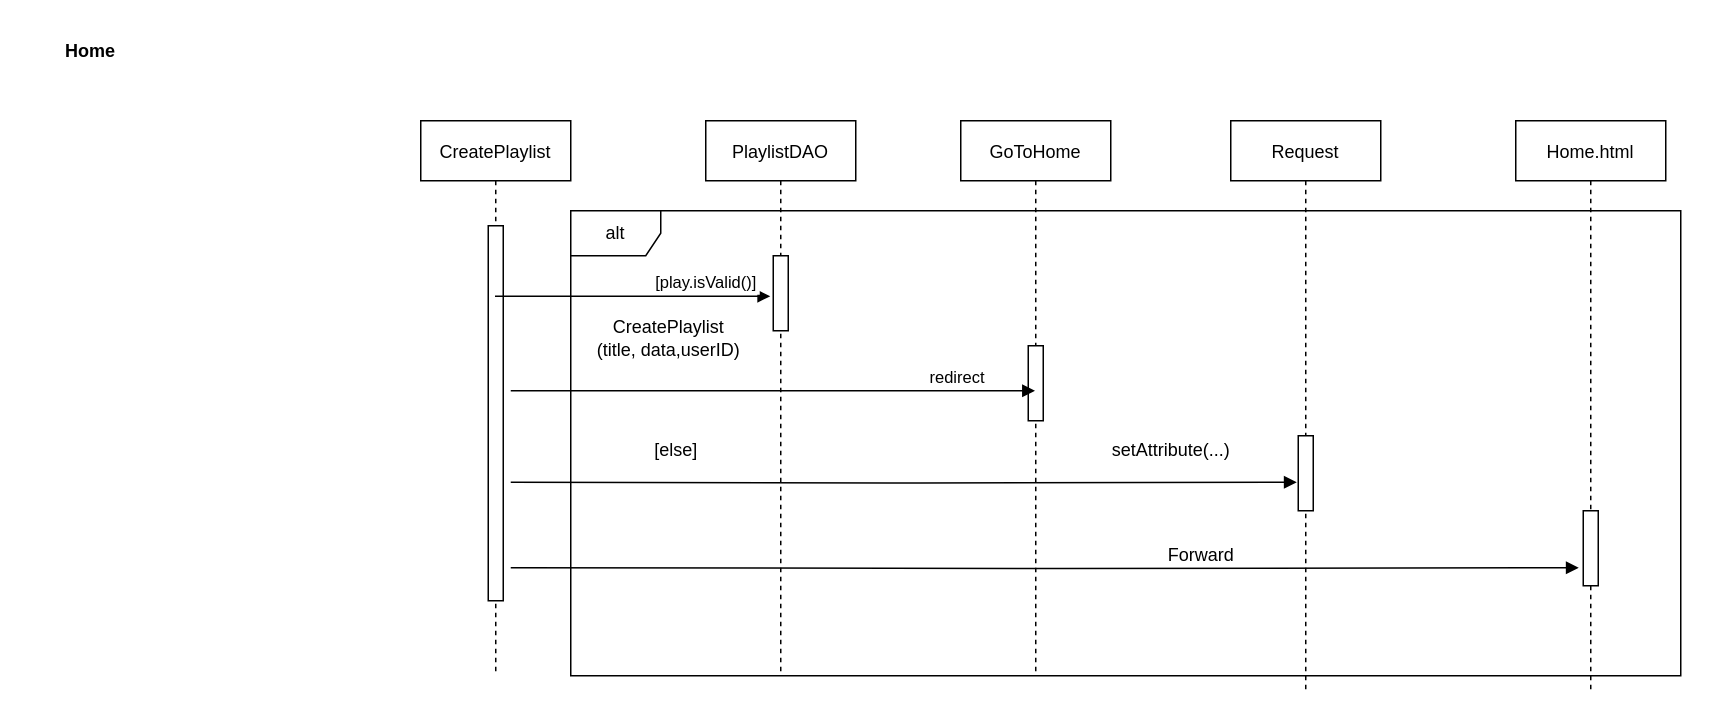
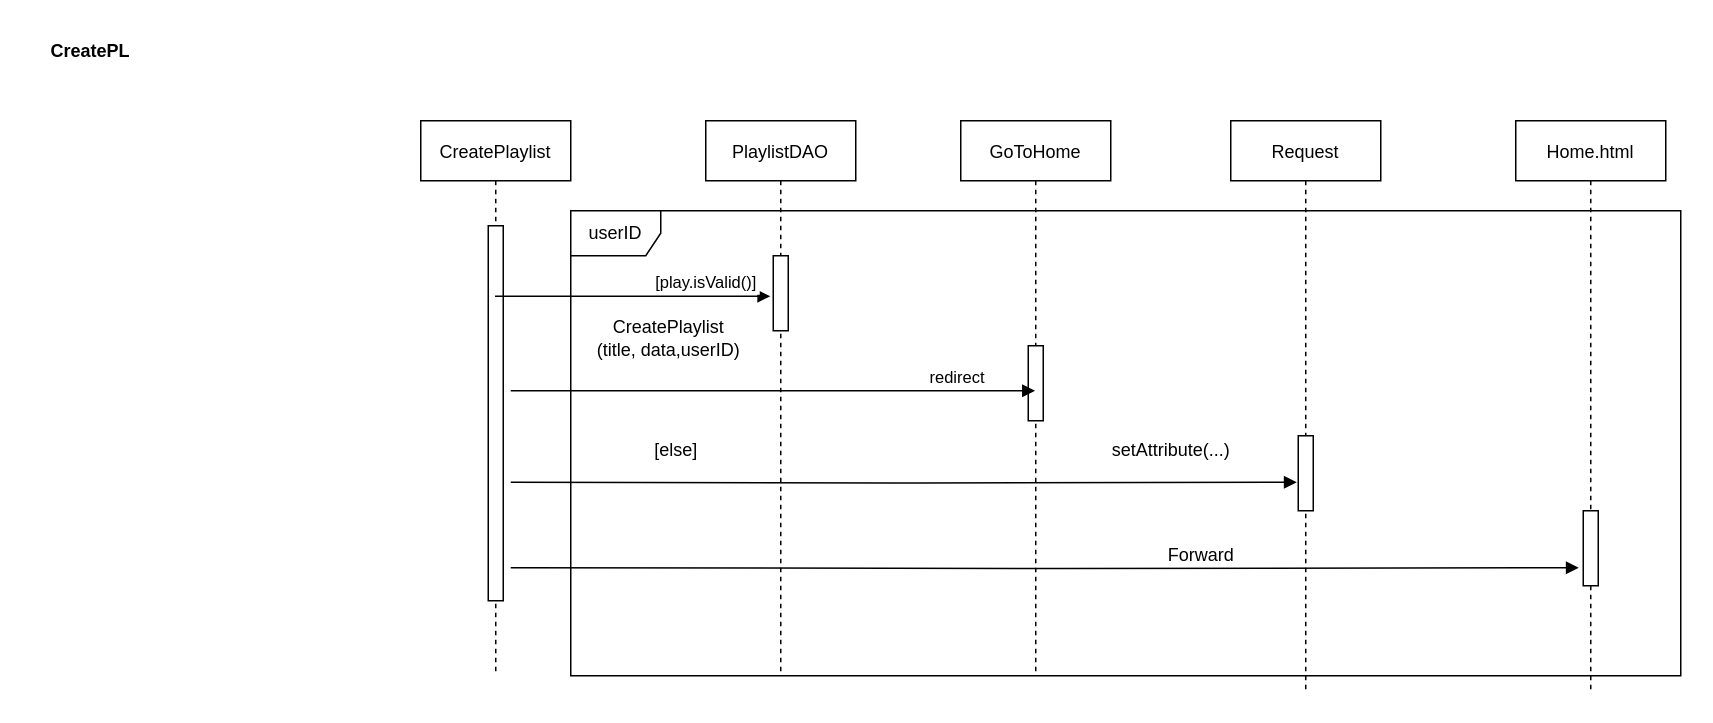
  <mxCell id="0" />
  <mxCell id="1" parent="0" />
- <mxCell id="2" value="Home" style="text;align=center;fontStyle=1;verticalAlign=middle;spacingLeft=3;spacingRight=3;strokeColor=none;rotatable=0;points=[[0,0.5],[1,0.5]];portConstraint=eastwest;" vertex="1" parent="1"><mxGeometry x="20" y="20" width="80" height="26" as="geometry" /></mxCell>
+ <mxCell id="2" value="CreatePL" style="text;align=center;fontStyle=1;verticalAlign=middle;spacingLeft=3;spacingRight=3;strokeColor=none;rotatable=0;points=[[0,0.5],[1,0.5]];portConstraint=eastwest;" vertex="1" parent="1"><mxGeometry x="20" y="20" width="80" height="26" as="geometry" /></mxCell>
  <mxCell id="3" value="CreatePlaylist" style="shape=umlLifeline;perimeter=lifelinePerimeter;container=1;collapsible=0;recursiveResize=0;rounded=0;shadow=0;strokeWidth=1;" vertex="1" parent="1"><mxGeometry x="280" y="80" width="100" height="370" as="geometry" /></mxCell>
  <mxCell id="4" value="" style="points=[];perimeter=orthogonalPerimeter;rounded=0;shadow=0;strokeWidth=1;" vertex="1" parent="3"><mxGeometry x="45" y="70" width="10" height="250" as="geometry" /></mxCell>
  <mxCell id="5" value="PlaylistDAO" style="shape=umlLifeline;perimeter=lifelinePerimeter;container=1;collapsible=0;recursiveResize=0;rounded=0;shadow=0;strokeWidth=1;" vertex="1" parent="1"><mxGeometry x="470" y="80" width="100" height="370" as="geometry" /></mxCell>
  <mxCell id="6" value="" style="points=[];perimeter=orthogonalPerimeter;rounded=0;shadow=0;strokeWidth=1;" vertex="1" parent="5"><mxGeometry x="45" y="90" width="10" height="50" as="geometry" /></mxCell>
  <mxCell id="7" value="GoToHome" style="shape=umlLifeline;perimeter=lifelinePerimeter;container=1;collapsible=0;recursiveResize=0;rounded=0;shadow=0;strokeWidth=1;" vertex="1" parent="1"><mxGeometry x="640" y="80" width="100" height="370" as="geometry" /></mxCell>
  <mxCell id="8" value="" style="points=[];perimeter=orthogonalPerimeter;rounded=0;shadow=0;strokeWidth=1;" vertex="1" parent="7"><mxGeometry x="45" y="150" width="10" height="50" as="geometry" /></mxCell>
  <mxCell id="9" value="[play.isValid()]" style="verticalAlign=bottom;endArrow=block;shadow=0;strokeWidth=1;entryX=-0.2;entryY=0.54;entryDx=0;entryDy=0;entryPerimeter=0;" edge="1" parent="1" source="3" target="6"><mxGeometry x="0.531" relative="1" as="geometry"><mxPoint x="180" y="229.5" as="sourcePoint" /><mxPoint x="350" y="229.5" as="targetPoint" /><mxPoint x="1" as="offset" /></mxGeometry></mxCell>
  <mxCell id="10" value="CreatePlaylist&lt;br&gt;(title, data,userID)" style="text;html=1;align=center;verticalAlign=middle;resizable=0;points=[];autosize=1;strokeColor=none;" vertex="1" parent="1"><mxGeometry x="390" y="210" width="110" height="30" as="geometry" /></mxCell>
  <mxCell id="11" value="redirect" style="verticalAlign=bottom;endArrow=block;shadow=0;strokeWidth=1;" edge="1" parent="1" target="7"><mxGeometry x="0.708" relative="1" as="geometry"><mxPoint x="340" y="260" as="sourcePoint" /><mxPoint x="521.75" y="260" as="targetPoint" /><mxPoint as="offset" /><Array as="points"><mxPoint x="580" y="260" /></Array></mxGeometry></mxCell>
  <mxCell id="12" value="[else]" style="text;html=1;align=center;verticalAlign=middle;resizable=0;points=[];autosize=1;strokeColor=none;" vertex="1" parent="1"><mxGeometry x="430" y="290" width="40" height="20" as="geometry" /></mxCell>
  <mxCell id="13" value="" style="endArrow=block;endFill=1;html=1;edgeStyle=orthogonalEdgeStyle;align=left;verticalAlign=top;entryX=-0.1;entryY=0.62;entryDx=0;entryDy=0;entryPerimeter=0;" edge="1" parent="1" target="15"><mxGeometry x="-1" relative="1" as="geometry"><mxPoint x="340" y="321" as="sourcePoint" /><mxPoint x="320" y="320" as="targetPoint" /></mxGeometry></mxCell>
  <mxCell id="14" value="Request" style="shape=umlLifeline;perimeter=lifelinePerimeter;container=1;collapsible=0;recursiveResize=0;rounded=0;shadow=0;strokeWidth=1;" vertex="1" parent="1"><mxGeometry x="820" y="80" width="100" height="380" as="geometry" /></mxCell>
  <mxCell id="15" value="" style="points=[];perimeter=orthogonalPerimeter;rounded=0;shadow=0;strokeWidth=1;" vertex="1" parent="14"><mxGeometry x="45" y="210" width="10" height="50" as="geometry" /></mxCell>
  <mxCell id="16" value="setAttribute(...)" style="text;html=1;align=center;verticalAlign=middle;resizable=0;points=[];autosize=1;strokeColor=none;" vertex="1" parent="1"><mxGeometry x="735" y="290" width="90" height="20" as="geometry" /></mxCell>
  <mxCell id="17" value="Home.html" style="shape=umlLifeline;perimeter=lifelinePerimeter;container=1;collapsible=0;recursiveResize=0;rounded=0;shadow=0;strokeWidth=1;" vertex="1" parent="1"><mxGeometry x="1010" y="80" width="100" height="380" as="geometry" /></mxCell>
  <mxCell id="18" value="" style="points=[];perimeter=orthogonalPerimeter;rounded=0;shadow=0;strokeWidth=1;" vertex="1" parent="17"><mxGeometry x="45" y="260" width="10" height="50" as="geometry" /></mxCell>
  <mxCell id="19" value="" style="endArrow=block;endFill=1;html=1;edgeStyle=orthogonalEdgeStyle;align=left;verticalAlign=top;entryX=-0.3;entryY=0.76;entryDx=0;entryDy=0;entryPerimeter=0;" edge="1" parent="1" target="18"><mxGeometry x="-1" relative="1" as="geometry"><mxPoint x="340" y="378" as="sourcePoint" /><mxPoint x="863.5" y="379" as="targetPoint" /></mxGeometry></mxCell>
- <mxCell id="20" value="alt" style="shape=umlFrame;whiteSpace=wrap;html=1;" vertex="1" parent="1"><mxGeometry x="380" y="140" width="740" height="310" as="geometry" /></mxCell>
+ <mxCell id="20" value="userID" style="shape=umlFrame;whiteSpace=wrap;html=1;" vertex="1" parent="1"><mxGeometry x="380" y="140" width="740" height="310" as="geometry" /></mxCell>
  <mxCell id="21" value="Forward" style="text;html=1;align=center;verticalAlign=middle;resizable=0;points=[];autosize=1;strokeColor=none;" vertex="1" parent="1"><mxGeometry x="770" y="360" width="60" height="20" as="geometry" /></mxCell>
